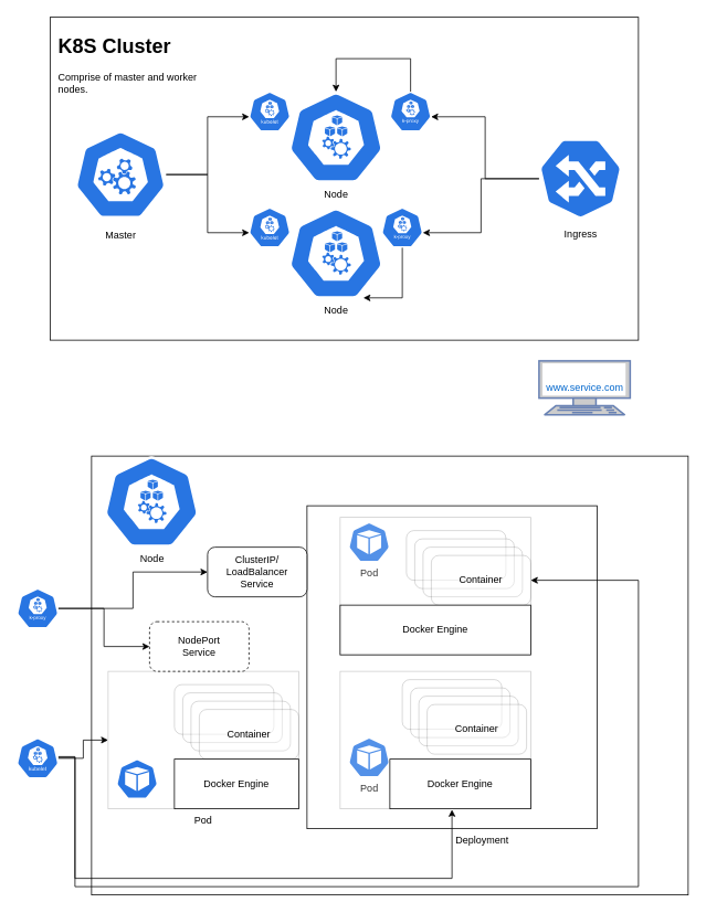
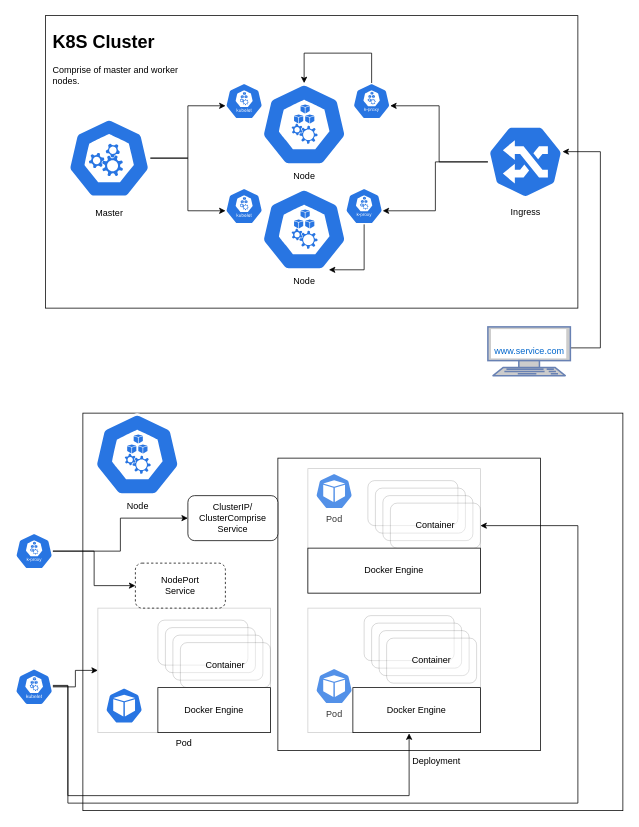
  <mxCell id="0" />
  <mxCell id="1" parent="0" />
  <mxCell id="2" value="" style="rounded=0;whiteSpace=wrap;html=1;shadow=0;strokeColor=#000000;gradientColor=none;" parent="1" vertex="1"><mxGeometry x="110" y="550" width="720" height="530" as="geometry" /></mxCell>
  <mxCell id="3" value="" style="rounded=0;whiteSpace=wrap;html=1;labelPosition=center;verticalLabelPosition=bottom;align=center;verticalAlign=top;" parent="1" vertex="1"><mxGeometry x="60" y="20" width="710" height="390" as="geometry" /></mxCell>
  <mxCell id="4" value="&lt;h1&gt;K8S Cluster&lt;/h1&gt;&lt;p&gt;Comprise of master and worker nodes.&lt;/p&gt;" style="text;html=1;strokeColor=none;fillColor=none;spacing=5;spacingTop=-20;whiteSpace=wrap;overflow=hidden;rounded=0;" parent="1" vertex="1"><mxGeometry x="65" y="35" width="190" height="90" as="geometry" /></mxCell>
  <mxCell id="5" value="" style="html=1;dashed=0;whitespace=wrap;fillColor=#2875E2;strokeColor=#ffffff;points=[[0.005,0.63,0],[0.1,0.2,0],[0.9,0.2,0],[0.5,0,0],[0.995,0.63,0],[0.72,0.99,0],[0.5,1,0],[0.28,0.99,0]];shape=mxgraph.kubernetes.icon;prIcon=kubelet;shadow=0;" parent="1" vertex="1"><mxGeometry x="300" y="110" width="50" height="48" as="geometry" /></mxCell>
  <mxCell id="6" style="edgeStyle=orthogonalEdgeStyle;rounded=0;orthogonalLoop=1;jettySize=auto;html=1;entryX=0.005;entryY=0.63;entryDx=0;entryDy=0;entryPerimeter=0;" parent="1" source="8" target="5" edge="1"><mxGeometry relative="1" as="geometry" /></mxCell>
  <mxCell id="7" style="edgeStyle=orthogonalEdgeStyle;rounded=0;orthogonalLoop=1;jettySize=auto;html=1;entryX=0.005;entryY=0.63;entryDx=0;entryDy=0;entryPerimeter=0;" parent="1" source="8" target="12" edge="1"><mxGeometry relative="1" as="geometry" /></mxCell>
  <mxCell id="8" value="Master" style="html=1;dashed=0;whitespace=wrap;fillColor=#2875E2;strokeColor=#ffffff;points=[[0.005,0.63,0],[0.1,0.2,0],[0.9,0.2,0],[0.5,0,0],[0.995,0.63,0],[0.72,0.99,0],[0.5,1,0],[0.28,0.99,0]];shape=mxgraph.kubernetes.icon;prIcon=master;shadow=0;labelPosition=center;verticalLabelPosition=bottom;align=center;verticalAlign=top;" parent="1" vertex="1"><mxGeometry x="90" y="150" width="110" height="120" as="geometry" /></mxCell>
  <mxCell id="9" style="edgeStyle=orthogonalEdgeStyle;rounded=0;orthogonalLoop=1;jettySize=auto;html=1;entryX=0.5;entryY=0;entryDx=0;entryDy=0;entryPerimeter=0;" parent="1" source="10" target="11" edge="1"><mxGeometry relative="1" as="geometry"><Array as="points"><mxPoint x="495" y="70" /><mxPoint x="405" y="70" /></Array></mxGeometry></mxCell>
  <mxCell id="10" value="" style="html=1;dashed=0;whitespace=wrap;fillColor=#2875E2;strokeColor=#ffffff;points=[[0.005,0.63,0],[0.1,0.2,0],[0.9,0.2,0],[0.5,0,0],[0.995,0.63,0],[0.72,0.99,0],[0.5,1,0],[0.28,0.99,0]];shape=mxgraph.kubernetes.icon;prIcon=k_proxy;shadow=0;" parent="1" vertex="1"><mxGeometry x="470" y="110" width="50" height="48" as="geometry" /></mxCell>
  <mxCell id="11" value="Node" style="html=1;dashed=0;whitespace=wrap;fillColor=#2875E2;strokeColor=#ffffff;points=[[0.005,0.63,0],[0.1,0.2,0],[0.9,0.2,0],[0.5,0,0],[0.995,0.63,0],[0.72,0.99,0],[0.5,1,0],[0.28,0.99,0]];shape=mxgraph.kubernetes.icon;prIcon=node;shadow=0;labelPosition=center;verticalLabelPosition=bottom;align=center;verticalAlign=top;" parent="1" vertex="1"><mxGeometry x="330" y="110" width="150" height="110" as="geometry" /></mxCell>
  <mxCell id="12" value="" style="html=1;dashed=0;whitespace=wrap;fillColor=#2875E2;strokeColor=#ffffff;points=[[0.005,0.63,0],[0.1,0.2,0],[0.9,0.2,0],[0.5,0,0],[0.995,0.63,0],[0.72,0.99,0],[0.5,1,0],[0.28,0.99,0]];shape=mxgraph.kubernetes.icon;prIcon=kubelet;shadow=0;" parent="1" vertex="1"><mxGeometry x="300" y="250" width="50" height="48" as="geometry" /></mxCell>
  <mxCell id="13" style="edgeStyle=orthogonalEdgeStyle;rounded=0;orthogonalLoop=1;jettySize=auto;html=1;entryX=0.72;entryY=0.99;entryDx=0;entryDy=0;entryPerimeter=0;" parent="1" source="14" target="15" edge="1"><mxGeometry relative="1" as="geometry"><Array as="points"><mxPoint x="485" y="359" /></Array></mxGeometry></mxCell>
  <mxCell id="14" value="" style="html=1;dashed=0;whitespace=wrap;fillColor=#2875E2;strokeColor=#ffffff;points=[[0.005,0.63,0],[0.1,0.2,0],[0.9,0.2,0],[0.5,0,0],[0.995,0.63,0],[0.72,0.99,0],[0.5,1,0],[0.28,0.99,0]];shape=mxgraph.kubernetes.icon;prIcon=k_proxy;shadow=0;" parent="1" vertex="1"><mxGeometry x="460" y="250" width="50" height="48" as="geometry" /></mxCell>
  <mxCell id="15" value="Node" style="html=1;dashed=0;whitespace=wrap;fillColor=#2875E2;strokeColor=#ffffff;points=[[0.005,0.63,0],[0.1,0.2,0],[0.9,0.2,0],[0.5,0,0],[0.995,0.63,0],[0.72,0.99,0],[0.5,1,0],[0.28,0.99,0]];shape=mxgraph.kubernetes.icon;prIcon=node;shadow=0;labelPosition=center;verticalLabelPosition=bottom;align=center;verticalAlign=top;" parent="1" vertex="1"><mxGeometry x="330" y="250" width="150" height="110" as="geometry" /></mxCell>
+ <mxCell id="16" style="edgeStyle=orthogonalEdgeStyle;rounded=0;orthogonalLoop=1;jettySize=auto;html=1;entryX=0.005;entryY=0.63;entryDx=0;entryDy=0;entryPerimeter=0;" parent="1" source="17" target="20" edge="1"><mxGeometry relative="1" as="geometry"><Array as="points"><mxPoint x="800" y="463" /><mxPoint x="800" y="201" /></Array></mxGeometry></mxCell>
  <mxCell id="17" value="www.service.com" style="fontColor=#0066CC;verticalAlign=middle;verticalLabelPosition=middle;labelPosition=center;align=center;html=1;outlineConnect=0;fillColor=#CCCCCC;strokeColor=#6881B3;gradientColor=none;gradientDirection=north;strokeWidth=2;shape=mxgraph.networks.terminal;shadow=0;" parent="1" vertex="1"><mxGeometry x="650" y="435" width="110" height="65" as="geometry" /></mxCell>
  <mxCell id="18" style="edgeStyle=orthogonalEdgeStyle;rounded=0;orthogonalLoop=1;jettySize=auto;html=1;entryX=0.995;entryY=0.63;entryDx=0;entryDy=0;entryPerimeter=0;" parent="1" source="20" target="10" edge="1"><mxGeometry relative="1" as="geometry" /></mxCell>
  <mxCell id="19" style="edgeStyle=orthogonalEdgeStyle;rounded=0;orthogonalLoop=1;jettySize=auto;html=1;entryX=0.995;entryY=0.63;entryDx=0;entryDy=0;entryPerimeter=0;" parent="1" source="20" target="14" edge="1"><mxGeometry relative="1" as="geometry" /></mxCell>
  <mxCell id="20" value="Ingress" style="html=1;dashed=0;whitespace=wrap;fillColor=#2875E2;strokeColor=#ffffff;points=[[0.005,0.63,0],[0.1,0.2,0],[0.9,0.2,0],[0.5,0,0],[0.995,0.63,0],[0.72,0.99,0],[0.5,1,0],[0.28,0.99,0]];shape=mxgraph.kubernetes.icon;prIcon=ing;shadow=0;labelPosition=center;verticalLabelPosition=bottom;align=center;verticalAlign=top;allowArrows=1;direction=west;" parent="1" vertex="1"><mxGeometry x="650" y="162.5" width="100" height="105" as="geometry" /></mxCell>
  <mxCell id="21" value="Node" style="html=1;dashed=0;whitespace=wrap;fillColor=#2875E2;strokeColor=#ffffff;points=[[0.005,0.63,0],[0.1,0.2,0],[0.9,0.2,0],[0.5,0,0],[0.995,0.63,0],[0.72,0.99,0],[0.5,1,0],[0.28,0.99,0]];shape=mxgraph.kubernetes.icon;prIcon=node;shadow=0;labelPosition=center;verticalLabelPosition=bottom;align=center;verticalAlign=top;" parent="1" vertex="1"><mxGeometry x="110" y="550" width="145" height="110" as="geometry" /></mxCell>
  <mxCell id="22" value="&amp;nbsp; &amp;nbsp; &amp;nbsp; &amp;nbsp; &amp;nbsp; &amp;nbsp; &amp;nbsp; &amp;nbsp; &amp;nbsp; &amp;nbsp; &amp;nbsp; Deployment" style="rounded=0;whiteSpace=wrap;html=1;shadow=0;strokeColor=#000000;gradientColor=none;glass=0;comic=0;labelPosition=center;verticalLabelPosition=bottom;align=center;verticalAlign=top;treeFolding=0;" parent="1" vertex="1"><mxGeometry x="370" y="610" width="350" height="390" as="geometry" /></mxCell>
- <mxCell id="23" value="ClusterIP/&lt;br&gt;LoadBalancer&lt;br&gt;Service" style="rounded=1;whiteSpace=wrap;html=1;shadow=0;glass=0;comic=0;strokeColor=#000000;gradientColor=none;" parent="1" vertex="1"><mxGeometry x="250" y="660" width="120" height="60" as="geometry" /></mxCell>
+ <mxCell id="23" value="ClusterIP/&lt;br&gt;ClusterComprise&lt;br&gt;Service" style="rounded=1;whiteSpace=wrap;html=1;shadow=0;glass=0;comic=0;strokeColor=#000000;gradientColor=none;" parent="1" vertex="1"><mxGeometry x="250" y="660" width="120" height="60" as="geometry" /></mxCell>
  <mxCell id="24" value="Pod" style="html=1;dashed=0;whitespace=wrap;fillColor=#2875E2;strokeColor=#ffffff;points=[[0.005,0.63,0],[0.1,0.2,0],[0.9,0.2,0],[0.5,0,0],[0.995,0.63,0],[0.72,0.99,0],[0.5,1,0],[0.28,0.99,0]];shape=mxgraph.kubernetes.icon;prIcon=pod;rounded=0;shadow=0;glass=0;comic=0;labelPosition=center;verticalLabelPosition=bottom;align=center;verticalAlign=top;" parent="1" vertex="1"><mxGeometry x="420" y="630" width="50" height="48" as="geometry" /></mxCell>
  <mxCell id="25" value="Pod" style="html=1;dashed=0;whitespace=wrap;fillColor=#2875E2;strokeColor=#ffffff;points=[[0.005,0.63,0],[0.1,0.2,0],[0.9,0.2,0],[0.5,0,0],[0.995,0.63,0],[0.72,0.99,0],[0.5,1,0],[0.28,0.99,0]];shape=mxgraph.kubernetes.icon;prIcon=pod;rounded=0;shadow=0;glass=0;comic=0;labelPosition=center;verticalLabelPosition=bottom;align=center;verticalAlign=top;" parent="1" vertex="1"><mxGeometry x="420" y="890" width="50" height="48" as="geometry" /></mxCell>
  <mxCell id="26" style="edgeStyle=orthogonalEdgeStyle;rounded=0;orthogonalLoop=1;jettySize=auto;html=1;entryX=0;entryY=0.5;entryDx=0;entryDy=0;" parent="1" source="28" target="23" edge="1"><mxGeometry relative="1" as="geometry" /></mxCell>
  <mxCell id="27" style="edgeStyle=orthogonalEdgeStyle;rounded=0;orthogonalLoop=1;jettySize=auto;html=1;entryX=0;entryY=0.5;entryDx=0;entryDy=0;fontColor=none;" parent="1" source="28" target="45" edge="1"><mxGeometry relative="1" as="geometry" /></mxCell>
  <mxCell id="28" value="" style="html=1;dashed=0;whitespace=wrap;fillColor=#2875E2;strokeColor=#ffffff;points=[[0.005,0.63,0],[0.1,0.2,0],[0.9,0.2,0],[0.5,0,0],[0.995,0.63,0],[0.72,0.99,0],[0.5,1,0],[0.28,0.99,0]];shape=mxgraph.kubernetes.icon;prIcon=k_proxy;rounded=0;shadow=0;glass=0;comic=0;" parent="1" vertex="1"><mxGeometry x="20" y="710" width="50" height="48" as="geometry" /></mxCell>
  <mxCell id="29" value="" style="rounded=0;whiteSpace=wrap;html=1;shadow=0;glass=0;comic=0;strokeColor=#000000;gradientColor=none;opacity=20;" parent="1" vertex="1"><mxGeometry x="410" y="624" width="230" height="166" as="geometry" /></mxCell>
  <mxCell id="30" value="" style="rounded=1;whiteSpace=wrap;html=1;shadow=0;glass=0;comic=0;strokeColor=#000000;gradientColor=none;opacity=20;" parent="1" vertex="1"><mxGeometry x="490" y="640" width="120" height="60" as="geometry" /></mxCell>
  <mxCell id="31" value="" style="rounded=1;whiteSpace=wrap;html=1;shadow=0;glass=0;comic=0;strokeColor=#000000;gradientColor=none;opacity=20;" parent="1" vertex="1"><mxGeometry x="500" y="650" width="120" height="60" as="geometry" /></mxCell>
  <mxCell id="32" value="" style="rounded=1;whiteSpace=wrap;html=1;shadow=0;glass=0;comic=0;strokeColor=#000000;gradientColor=none;opacity=20;" parent="1" vertex="1"><mxGeometry x="510" y="660" width="120" height="60" as="geometry" /></mxCell>
  <mxCell id="33" value="Container" style="rounded=1;whiteSpace=wrap;html=1;shadow=0;glass=0;comic=0;strokeColor=#000000;gradientColor=none;opacity=20;" parent="1" vertex="1"><mxGeometry x="520" y="670" width="120" height="60" as="geometry" /></mxCell>
  <mxCell id="34" value="" style="rounded=0;whiteSpace=wrap;html=1;shadow=0;glass=0;comic=0;strokeColor=#000000;gradientColor=none;opacity=20;" parent="1" vertex="1"><mxGeometry x="410" y="810" width="230" height="166" as="geometry" /></mxCell>
  <mxCell id="35" value="" style="rounded=1;whiteSpace=wrap;html=1;shadow=0;glass=0;comic=0;strokeColor=#000000;gradientColor=none;opacity=20;" parent="1" vertex="1"><mxGeometry x="485" y="820" width="120" height="60" as="geometry" /></mxCell>
  <mxCell id="36" value="" style="rounded=1;whiteSpace=wrap;html=1;shadow=0;glass=0;comic=0;strokeColor=#000000;gradientColor=none;opacity=20;" parent="1" vertex="1"><mxGeometry x="495" y="830" width="120" height="60" as="geometry" /></mxCell>
  <mxCell id="37" value="" style="rounded=1;whiteSpace=wrap;html=1;shadow=0;glass=0;comic=0;strokeColor=#000000;gradientColor=none;opacity=20;" parent="1" vertex="1"><mxGeometry x="505" y="840" width="120" height="60" as="geometry" /></mxCell>
  <mxCell id="38" value="Container" style="rounded=1;whiteSpace=wrap;html=1;shadow=0;glass=0;comic=0;strokeColor=#000000;gradientColor=none;opacity=20;" parent="1" vertex="1"><mxGeometry x="515" y="850" width="120" height="60" as="geometry" /></mxCell>
  <mxCell id="39" value="Pod" style="rounded=0;whiteSpace=wrap;html=1;shadow=0;glass=0;comic=0;strokeColor=#000000;gradientColor=none;opacity=20;labelPosition=center;verticalLabelPosition=bottom;align=center;verticalAlign=top;" parent="1" vertex="1"><mxGeometry x="130" y="810" width="230" height="166" as="geometry" /></mxCell>
  <mxCell id="40" value="" style="rounded=1;whiteSpace=wrap;html=1;shadow=0;glass=0;comic=0;strokeColor=#000000;gradientColor=none;opacity=20;" parent="1" vertex="1"><mxGeometry x="210" y="826" width="120" height="60" as="geometry" /></mxCell>
  <mxCell id="41" value="" style="rounded=1;whiteSpace=wrap;html=1;shadow=0;glass=0;comic=0;strokeColor=#000000;gradientColor=none;opacity=20;" parent="1" vertex="1"><mxGeometry x="220" y="836" width="120" height="60" as="geometry" /></mxCell>
  <mxCell id="42" value="" style="rounded=1;whiteSpace=wrap;html=1;shadow=0;glass=0;comic=0;strokeColor=#000000;gradientColor=none;opacity=20;" parent="1" vertex="1"><mxGeometry x="230" y="846" width="120" height="60" as="geometry" /></mxCell>
  <mxCell id="43" value="Container" style="rounded=1;whiteSpace=wrap;html=1;shadow=0;glass=0;comic=0;strokeColor=#000000;gradientColor=none;opacity=20;" parent="1" vertex="1"><mxGeometry x="240" y="856" width="120" height="60" as="geometry" /></mxCell>
  <mxCell id="44" value="Pod" style="html=1;dashed=0;whitespace=wrap;fillColor=#2875E2;strokeColor=#ffffff;points=[[0.005,0.63,0],[0.1,0.2,0],[0.9,0.2,0],[0.5,0,0],[0.995,0.63,0],[0.72,0.99,0],[0.5,1,0],[0.28,0.99,0]];shape=mxgraph.kubernetes.icon;prIcon=pod;rounded=0;shadow=0;glass=0;comic=0;labelPosition=center;verticalLabelPosition=bottom;align=center;verticalAlign=top;noLabel=1;fontColor=none;" parent="1" vertex="1"><mxGeometry x="140" y="916" width="50" height="48" as="geometry" /></mxCell>
  <mxCell id="45" value="NodePort&lt;br&gt;Service" style="rounded=1;whiteSpace=wrap;html=1;shadow=0;glass=0;comic=0;strokeColor=#000000;gradientColor=none;dashed=1;" parent="1" vertex="1"><mxGeometry x="180" y="750" width="120" height="60" as="geometry" /></mxCell>
  <mxCell id="46" value="Docker Engine" style="rounded=0;whiteSpace=wrap;html=1;" vertex="1" parent="1"><mxGeometry x="410" y="730" width="230" height="60" as="geometry" /></mxCell>
  <mxCell id="47" value="Docker Engine" style="rounded=0;whiteSpace=wrap;html=1;" vertex="1" parent="1"><mxGeometry x="470" y="916" width="170" height="60" as="geometry" /></mxCell>
  <mxCell id="48" value="Docker Engine" style="rounded=0;whiteSpace=wrap;html=1;" vertex="1" parent="1"><mxGeometry x="210" y="916" width="150" height="60" as="geometry" /></mxCell>
  <mxCell id="49" value="" style="edgeStyle=orthogonalEdgeStyle;rounded=0;orthogonalLoop=1;jettySize=auto;html=1;" edge="1" parent="1" source="52" target="39"><mxGeometry relative="1" as="geometry" /></mxCell>
  <mxCell id="50" style="edgeStyle=orthogonalEdgeStyle;rounded=0;orthogonalLoop=1;jettySize=auto;html=1;entryX=0.441;entryY=1.017;entryDx=0;entryDy=0;entryPerimeter=0;" edge="1" parent="1" source="52" target="47"><mxGeometry relative="1" as="geometry"><Array as="points"><mxPoint x="90" y="914" /><mxPoint x="90" y="1060" /><mxPoint x="545" y="1060" /></Array></mxGeometry></mxCell>
  <mxCell id="51" style="edgeStyle=orthogonalEdgeStyle;rounded=0;orthogonalLoop=1;jettySize=auto;html=1;entryX=1;entryY=0.5;entryDx=0;entryDy=0;exitX=1;exitY=0.46;exitDx=0;exitDy=0;exitPerimeter=0;" edge="1" parent="1" source="52" target="33"><mxGeometry relative="1" as="geometry"><Array as="points"><mxPoint x="90" y="913" /><mxPoint x="90" y="1070" /><mxPoint x="770" y="1070" /><mxPoint x="770" y="700" /></Array></mxGeometry></mxCell>
  <mxCell id="52" value="" style="html=1;dashed=0;whitespace=wrap;fillColor=#2875E2;strokeColor=#ffffff;points=[[0.005,0.63,0],[0.1,0.2,0],[0.9,0.2,0],[0.5,0,0],[0.995,0.63,0],[0.72,0.99,0],[0.5,1,0],[0.28,0.99,0]];shape=mxgraph.kubernetes.icon;prIcon=kubelet;shadow=0;" vertex="1" parent="1"><mxGeometry x="20" y="890" width="50" height="50" as="geometry" /></mxCell>
